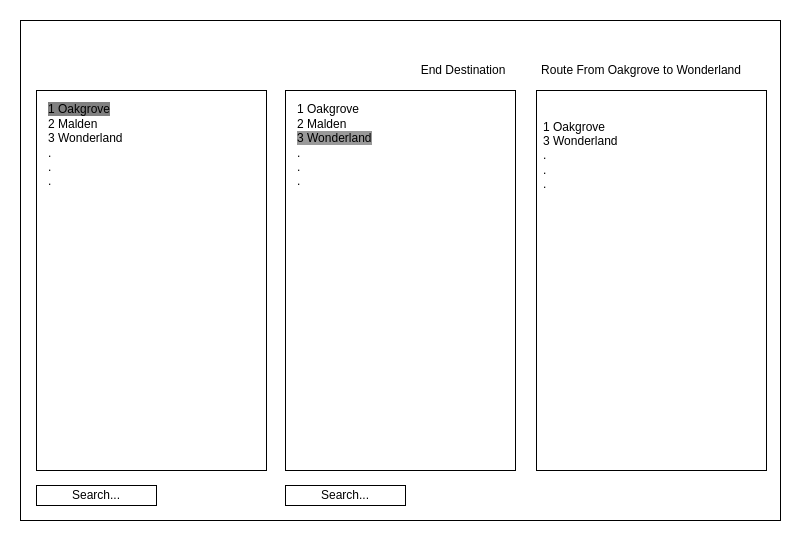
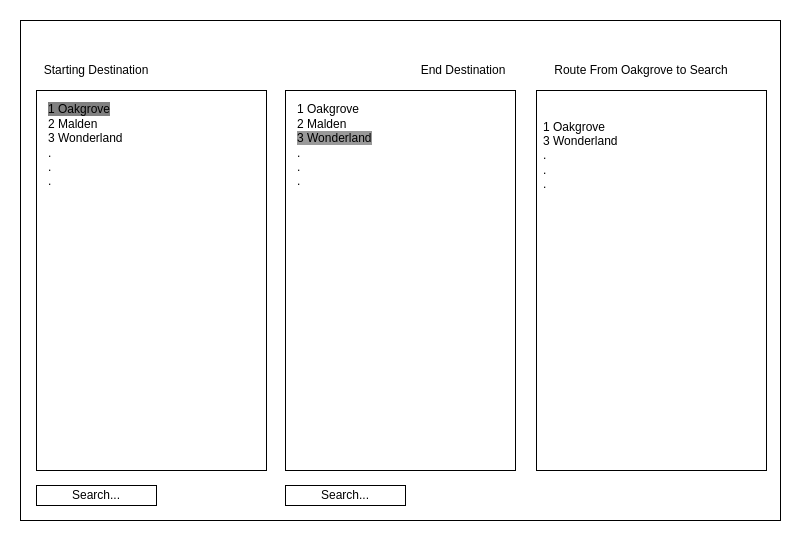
  <mxCell id="0" />
  <mxCell id="1" parent="0" />
  <mxCell id="2" value="" style="rounded=0;whiteSpace=wrap;html=1;" vertex="1" parent="1"><mxGeometry x="20" y="20" width="760" height="500" as="geometry" /></mxCell>
  <mxCell id="3" value="" style="rounded=0;whiteSpace=wrap;html=1;" vertex="1" parent="1"><mxGeometry x="36" y="90" width="230" height="380" as="geometry" /></mxCell>
  <mxCell id="4" value="" style="rounded=0;whiteSpace=wrap;html=1;" vertex="1" parent="1"><mxGeometry x="285" y="90" width="230" height="380" as="geometry" /></mxCell>
  <mxCell id="5" value="" style="rounded=0;whiteSpace=wrap;html=1;" vertex="1" parent="1"><mxGeometry x="536" y="90" width="230" height="380" as="geometry" /></mxCell>
+ <mxCell id="6" value="Starting Destination" style="text;html=1;strokeColor=none;fillColor=none;align=center;verticalAlign=middle;whiteSpace=wrap;rounded=0;" vertex="1" parent="1"><mxGeometry x="36" y="60" width="120" height="20" as="geometry" /></mxCell>
  <mxCell id="7" value="End Destination" style="text;html=1;strokeColor=none;fillColor=none;align=center;verticalAlign=middle;whiteSpace=wrap;rounded=0;" vertex="1" parent="1"><mxGeometry x="415" y="60" width="96" height="20" as="geometry" /></mxCell>
- <mxCell id="8" value="Route From Oakgrove to Wonderland" style="text;html=1;strokeColor=none;fillColor=none;align=center;verticalAlign=middle;whiteSpace=wrap;rounded=0;" vertex="1" parent="1"><mxGeometry x="536" y="60" width="210" height="20" as="geometry" /></mxCell>
+ <mxCell id="8" value="Route From Oakgrove to Search" style="text;html=1;strokeColor=none;fillColor=none;align=center;verticalAlign=middle;whiteSpace=wrap;rounded=0;" vertex="1" parent="1"><mxGeometry x="536" y="60" width="210" height="20" as="geometry" /></mxCell>
  <mxCell id="9" value="&lt;span style=&quot;background-color: rgb(128 , 128 , 128)&quot;&gt;1 Oakgrove&lt;/span&gt;&lt;br&gt;2 Malden&lt;br&gt;&lt;div&gt;&lt;span&gt;3 Wonderland&lt;/span&gt;&lt;/div&gt;&lt;div&gt;&lt;span&gt;.&lt;/span&gt;&lt;/div&gt;&lt;div&gt;&lt;span&gt;.&lt;/span&gt;&lt;/div&gt;&lt;div&gt;&lt;span&gt;.&lt;/span&gt;&lt;/div&gt;" style="text;html=1;strokeColor=none;fillColor=none;align=left;verticalAlign=middle;whiteSpace=wrap;rounded=0;" vertex="1" parent="1"><mxGeometry x="46" y="100" width="210" height="90" as="geometry" /></mxCell>
  <mxCell id="10" value="1 Oakgrove&lt;br&gt;2 Malden&lt;br&gt;&lt;div&gt;&lt;span style=&quot;background-color: rgb(153 , 153 , 153)&quot;&gt;3 Wonderland&lt;/span&gt;&lt;/div&gt;&lt;div&gt;&lt;span&gt;.&lt;/span&gt;&lt;/div&gt;&lt;div&gt;&lt;span&gt;.&lt;/span&gt;&lt;/div&gt;&lt;div&gt;&lt;span&gt;.&lt;/span&gt;&lt;/div&gt;" style="text;html=1;strokeColor=none;fillColor=none;align=left;verticalAlign=middle;whiteSpace=wrap;rounded=0;" vertex="1" parent="1"><mxGeometry x="295" y="100" width="210" height="90" as="geometry" /></mxCell>
  <mxCell id="11" value="Search..." style="rounded=0;whiteSpace=wrap;html=1;strokeColor=#000000;" vertex="1" parent="1"><mxGeometry x="36" y="485" width="120" height="20" as="geometry" /></mxCell>
  <mxCell id="12" value="Search..." style="rounded=0;whiteSpace=wrap;html=1;strokeColor=#000000;" vertex="1" parent="1"><mxGeometry x="285" y="485" width="120" height="20" as="geometry" /></mxCell>
  <mxCell id="13" value="1 Oakgrove&lt;br&gt;&lt;div&gt;3 Wonderland&lt;/div&gt;&lt;div&gt;&lt;span&gt;.&lt;/span&gt;&lt;/div&gt;&lt;div&gt;&lt;span&gt;.&lt;/span&gt;&lt;/div&gt;&lt;div&gt;&lt;span&gt;.&lt;/span&gt;&lt;/div&gt;" style="text;html=1;strokeColor=none;fillColor=none;align=left;verticalAlign=middle;whiteSpace=wrap;rounded=0;" vertex="1" parent="1"><mxGeometry x="541" y="110" width="210" height="90" as="geometry" /></mxCell>
